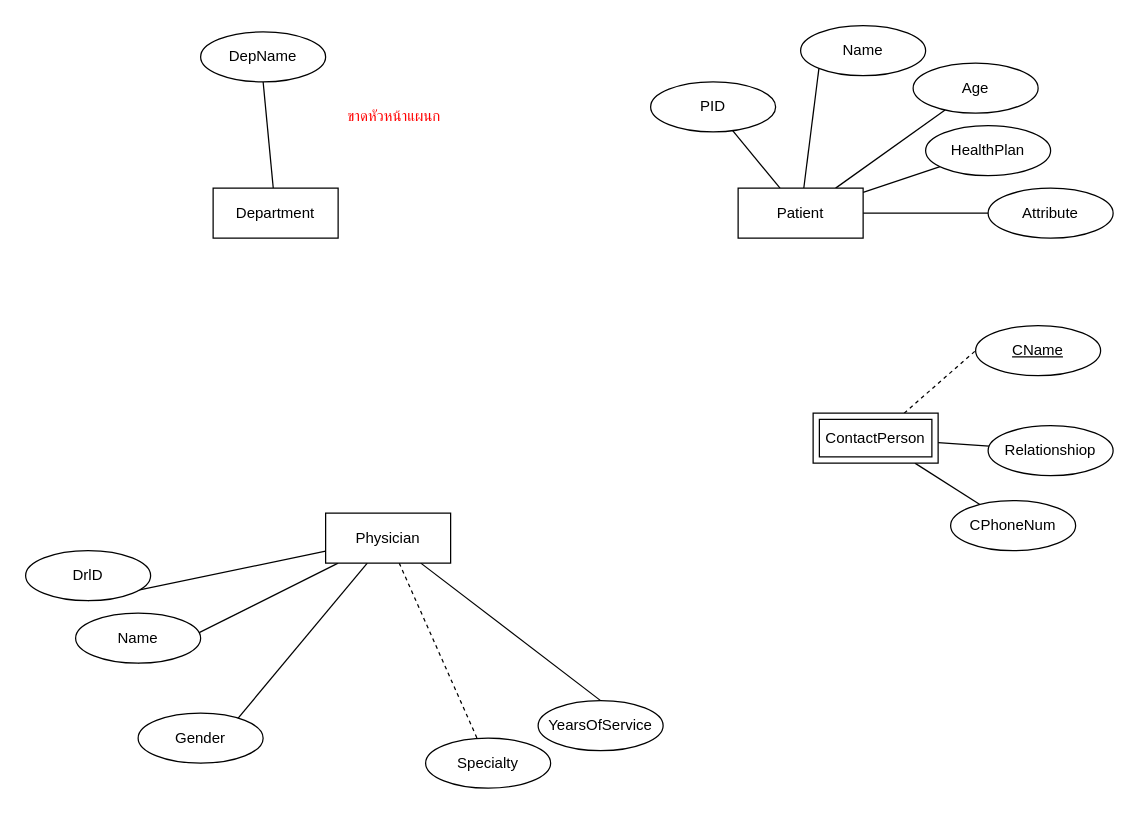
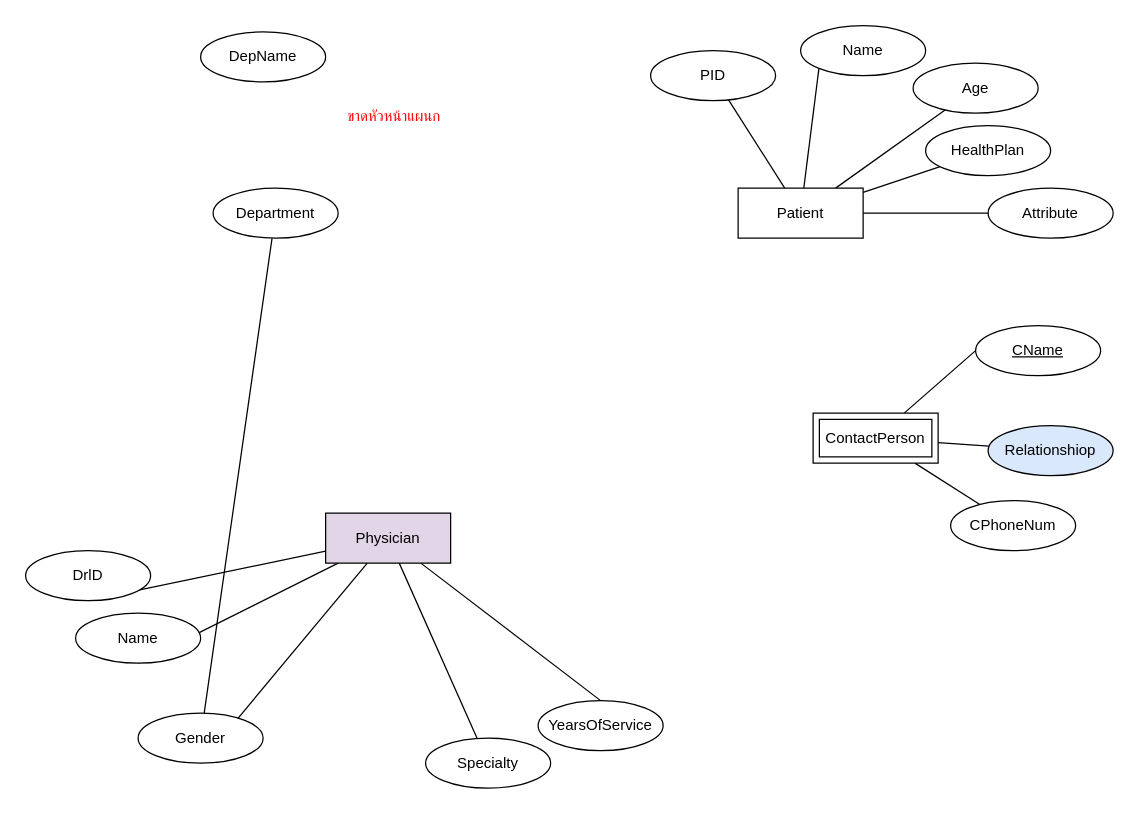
  <mxCell id="0" />
  <mxCell id="1" parent="0" />
- <mxCell id="2" style="rounded=0;orthogonalLoop=1;jettySize=auto;html=1;entryX=0.5;entryY=1;entryDx=0;entryDy=0;endArrow=none;startFill=0;" edge="1" parent="1" source="3" target="4"><mxGeometry relative="1" as="geometry" /></mxCell>
- <mxCell id="3" value="Department" style="whiteSpace=wrap;html=1;align=center;" vertex="1" parent="1"><mxGeometry x="170" y="150" width="100" height="40" as="geometry" /></mxCell>
+ <mxCell id="2" style="rounded=0;orthogonalLoop=1;jettySize=auto;html=1;endArrow=none;startFill=0;" edge="1" parent="1" source="3" target="32"><mxGeometry relative="1" as="geometry" /></mxCell>
+ <mxCell id="3" value="Department" style="ellipse;whiteSpace=wrap;html=1;align=center;" vertex="1" parent="1"><mxGeometry x="170" y="150" width="100" height="40" as="geometry" /></mxCell>
  <mxCell id="4" value="DepName" style="ellipse;whiteSpace=wrap;html=1;align=center;" vertex="1" parent="1"><mxGeometry x="160" y="25" width="100" height="40" as="geometry" /></mxCell>
  <mxCell id="5" value="&lt;font style=&quot;color: rgb(255, 0, 0);&quot;&gt;ขาดหัวหน้าแผนก&lt;/font&gt;" style="text;html=1;align=center;verticalAlign=middle;whiteSpace=wrap;rounded=0;" vertex="1" parent="1"><mxGeometry x="270" y="65" width="90" height="55" as="geometry" /></mxCell>
  <mxCell id="6" style="rounded=0;orthogonalLoop=1;jettySize=auto;html=1;endArrow=none;startFill=0;" edge="1" parent="1" source="11" target="12"><mxGeometry relative="1" as="geometry" /></mxCell>
  <mxCell id="7" style="rounded=0;orthogonalLoop=1;jettySize=auto;html=1;entryX=0;entryY=1;entryDx=0;entryDy=0;endArrow=none;startFill=0;" edge="1" parent="1" source="11" target="14"><mxGeometry relative="1" as="geometry" /></mxCell>
  <mxCell id="8" style="rounded=0;orthogonalLoop=1;jettySize=auto;html=1;endArrow=none;startFill=0;" edge="1" parent="1" source="11" target="13"><mxGeometry relative="1" as="geometry" /></mxCell>
  <mxCell id="9" style="rounded=0;orthogonalLoop=1;jettySize=auto;html=1;endArrow=none;startFill=0;" edge="1" parent="1" source="11" target="15"><mxGeometry relative="1" as="geometry" /></mxCell>
  <mxCell id="10" style="rounded=0;orthogonalLoop=1;jettySize=auto;html=1;endArrow=none;startFill=0;" edge="1" parent="1" source="11" target="16"><mxGeometry relative="1" as="geometry" /></mxCell>
  <mxCell id="11" value="Patient" style="whiteSpace=wrap;html=1;align=center;" vertex="1" parent="1"><mxGeometry x="590" y="150" width="100" height="40" as="geometry" /></mxCell>
- <mxCell id="12" value="PID" style="ellipse;whiteSpace=wrap;html=1;align=center;" vertex="1" parent="1"><mxGeometry x="520" y="65" width="100" height="40" as="geometry" /></mxCell>
+ <mxCell id="12" value="PID" style="ellipse;whiteSpace=wrap;html=1;align=center;" vertex="1" parent="1"><mxGeometry x="520" y="40" width="100" height="40" as="geometry" /></mxCell>
  <mxCell id="13" value="Age" style="ellipse;whiteSpace=wrap;html=1;align=center;" vertex="1" parent="1"><mxGeometry x="730" y="50" width="100" height="40" as="geometry" /></mxCell>
  <mxCell id="14" value="Name" style="ellipse;whiteSpace=wrap;html=1;align=center;" vertex="1" parent="1"><mxGeometry x="640" y="20" width="100" height="40" as="geometry" /></mxCell>
  <mxCell id="15" value="HealthPlan" style="ellipse;whiteSpace=wrap;html=1;align=center;" vertex="1" parent="1"><mxGeometry x="740" y="100" width="100" height="40" as="geometry" /></mxCell>
  <mxCell id="16" value="Attribute" style="ellipse;whiteSpace=wrap;html=1;align=center;" vertex="1" parent="1"><mxGeometry x="790" y="150" width="100" height="40" as="geometry" /></mxCell>
- <mxCell id="17" style="rounded=0;orthogonalLoop=1;jettySize=auto;html=1;entryX=0;entryY=0.5;entryDx=0;entryDy=0;endArrow=none;startFill=0;dashed=1;" edge="1" parent="1" source="20" target="21"><mxGeometry relative="1" as="geometry" /></mxCell>
+ <mxCell id="17" style="rounded=0;orthogonalLoop=1;jettySize=auto;html=1;entryX=0;entryY=0.5;entryDx=0;entryDy=0;endArrow=none;startFill=0;" edge="1" parent="1" source="20" target="21"><mxGeometry relative="1" as="geometry" /></mxCell>
  <mxCell id="18" style="rounded=0;orthogonalLoop=1;jettySize=auto;html=1;endArrow=none;startFill=0;" edge="1" parent="1" source="20" target="22"><mxGeometry relative="1" as="geometry" /></mxCell>
  <mxCell id="19" style="rounded=0;orthogonalLoop=1;jettySize=auto;html=1;endArrow=none;startFill=0;" edge="1" parent="1" source="20" target="23"><mxGeometry relative="1" as="geometry" /></mxCell>
  <mxCell id="20" value="ContactPerson" style="shape=ext;margin=3;double=1;whiteSpace=wrap;html=1;align=center;" vertex="1" parent="1"><mxGeometry x="650" y="330" width="100" height="40" as="geometry" /></mxCell>
  <mxCell id="21" value="CName" style="ellipse;whiteSpace=wrap;html=1;align=center;fontStyle=4;" vertex="1" parent="1"><mxGeometry x="780" y="260" width="100" height="40" as="geometry" /></mxCell>
- <mxCell id="22" value="Relationshiop" style="ellipse;whiteSpace=wrap;html=1;align=center;" vertex="1" parent="1"><mxGeometry x="790" y="340" width="100" height="40" as="geometry" /></mxCell>
+ <mxCell id="22" value="Relationshiop" style="ellipse;whiteSpace=wrap;html=1;align=center;fillColor=#dae8fc;" vertex="1" parent="1"><mxGeometry x="790" y="340" width="100" height="40" as="geometry" /></mxCell>
  <mxCell id="23" value="CPhoneNum" style="ellipse;whiteSpace=wrap;html=1;align=center;" vertex="1" parent="1"><mxGeometry x="760" y="400" width="100" height="40" as="geometry" /></mxCell>
  <mxCell id="24" style="rounded=0;orthogonalLoop=1;jettySize=auto;html=1;entryX=0.5;entryY=1;entryDx=0;entryDy=0;endArrow=none;startFill=0;" edge="1" parent="1" source="29" target="30"><mxGeometry relative="1" as="geometry" /></mxCell>
  <mxCell id="25" style="rounded=0;orthogonalLoop=1;jettySize=auto;html=1;entryX=0.5;entryY=1;entryDx=0;entryDy=0;endArrow=none;startFill=0;" edge="1" parent="1" source="29" target="31"><mxGeometry relative="1" as="geometry" /></mxCell>
  <mxCell id="26" style="rounded=0;orthogonalLoop=1;jettySize=auto;html=1;entryX=0.5;entryY=1;entryDx=0;entryDy=0;endArrow=none;startFill=0;" edge="1" parent="1" source="29" target="32"><mxGeometry relative="1" as="geometry" /></mxCell>
- <mxCell id="27" style="rounded=0;orthogonalLoop=1;jettySize=auto;html=1;endArrow=none;startFill=0;dashed=1;" edge="1" parent="1" source="29" target="33"><mxGeometry relative="1" as="geometry" /></mxCell>
+ <mxCell id="27" style="rounded=0;orthogonalLoop=1;jettySize=auto;html=1;endArrow=none;startFill=0;" edge="1" parent="1" source="29" target="33"><mxGeometry relative="1" as="geometry" /></mxCell>
  <mxCell id="28" style="rounded=0;orthogonalLoop=1;jettySize=auto;html=1;entryX=0.5;entryY=0;entryDx=0;entryDy=0;endArrow=none;startFill=0;" edge="1" parent="1" source="29" target="34"><mxGeometry relative="1" as="geometry" /></mxCell>
- <mxCell id="29" value="Physician" style="whiteSpace=wrap;html=1;align=center;" vertex="1" parent="1"><mxGeometry x="260" y="410" width="100" height="40" as="geometry" /></mxCell>
+ <mxCell id="29" value="Physician" style="whiteSpace=wrap;html=1;align=center;fillColor=#e1d5e7;" vertex="1" parent="1"><mxGeometry x="260" y="410" width="100" height="40" as="geometry" /></mxCell>
  <mxCell id="30" value="DrlD" style="ellipse;whiteSpace=wrap;html=1;align=center;" vertex="1" parent="1"><mxGeometry x="20" y="440" width="100" height="40" as="geometry" /></mxCell>
  <mxCell id="31" value="Name" style="ellipse;whiteSpace=wrap;html=1;align=center;" vertex="1" parent="1"><mxGeometry x="60" y="490" width="100" height="40" as="geometry" /></mxCell>
  <mxCell id="32" value="Gender" style="ellipse;whiteSpace=wrap;html=1;align=center;" vertex="1" parent="1"><mxGeometry x="110" y="570" width="100" height="40" as="geometry" /></mxCell>
  <mxCell id="33" value="Specialty" style="ellipse;whiteSpace=wrap;html=1;align=center;" vertex="1" parent="1"><mxGeometry x="340" y="590" width="100" height="40" as="geometry" /></mxCell>
  <mxCell id="34" value="YearsOfService" style="ellipse;whiteSpace=wrap;html=1;align=center;" vertex="1" parent="1"><mxGeometry x="430" y="560" width="100" height="40" as="geometry" /></mxCell>
